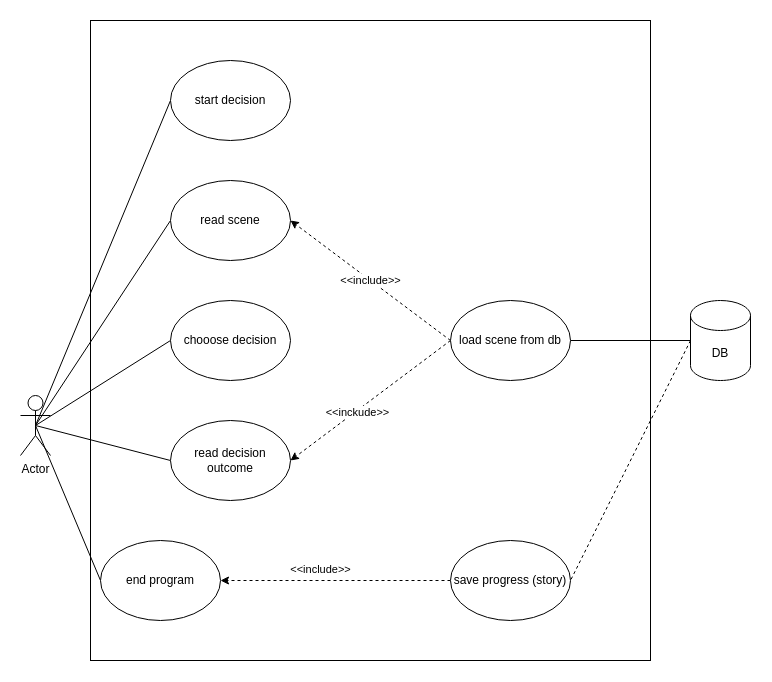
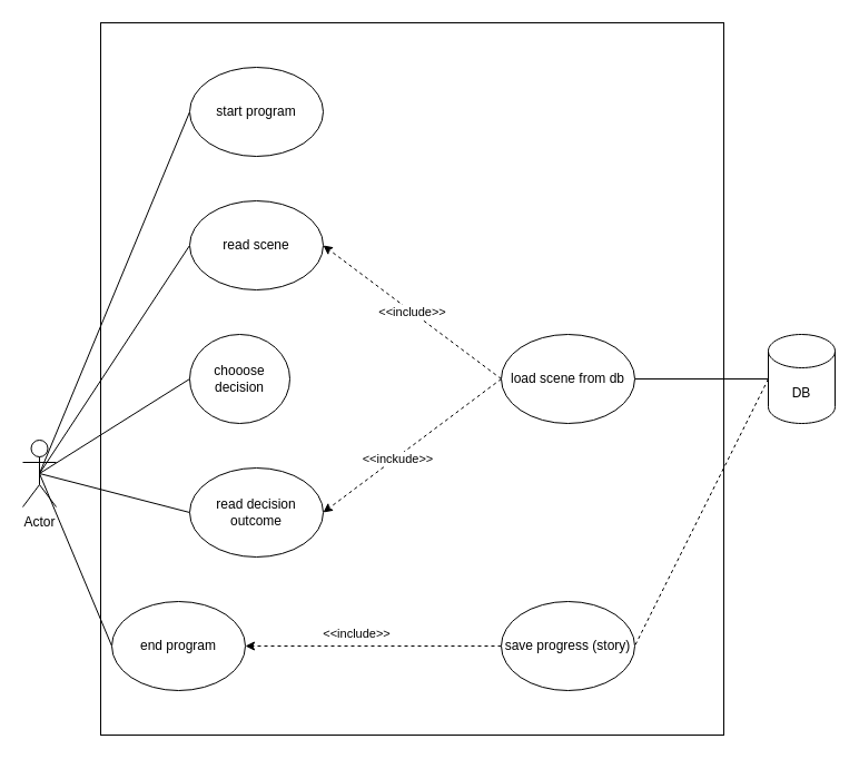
  <mxCell id="0" />
  <mxCell id="1" parent="0" />
  <mxCell id="2" value="" style="rounded=0;whiteSpace=wrap;html=1;fillColor=none;" parent="1" vertex="1"><mxGeometry x="90" y="20" width="560" height="640" as="geometry" /></mxCell>
  <mxCell id="3" style="edgeStyle=none;rounded=0;orthogonalLoop=1;jettySize=auto;html=1;exitX=0.5;exitY=0.5;exitDx=0;exitDy=0;exitPerimeter=0;entryX=0;entryY=0.5;entryDx=0;entryDy=0;endArrow=none;endFill=0;" parent="1" source="8" target="22" edge="1"><mxGeometry relative="1" as="geometry" /></mxCell>
  <mxCell id="4" style="edgeStyle=none;rounded=0;orthogonalLoop=1;jettySize=auto;html=1;exitX=0.5;exitY=0.5;exitDx=0;exitDy=0;exitPerimeter=0;entryX=0;entryY=0.5;entryDx=0;entryDy=0;endArrow=none;endFill=0;" parent="1" source="8" target="11" edge="1"><mxGeometry relative="1" as="geometry" /></mxCell>
  <mxCell id="5" style="edgeStyle=none;rounded=0;orthogonalLoop=1;jettySize=auto;html=1;exitX=0.5;exitY=0.5;exitDx=0;exitDy=0;exitPerimeter=0;entryX=0;entryY=0.5;entryDx=0;entryDy=0;endArrow=none;endFill=0;" parent="1" source="8" target="12" edge="1"><mxGeometry relative="1" as="geometry" /></mxCell>
  <mxCell id="6" style="edgeStyle=none;rounded=0;orthogonalLoop=1;jettySize=auto;html=1;exitX=0.5;exitY=0.5;exitDx=0;exitDy=0;exitPerimeter=0;entryX=0;entryY=0.5;entryDx=0;entryDy=0;endArrow=none;endFill=0;" parent="1" source="8" target="13" edge="1"><mxGeometry relative="1" as="geometry" /></mxCell>
  <mxCell id="7" style="edgeStyle=none;rounded=0;orthogonalLoop=1;jettySize=auto;html=1;exitX=0.5;exitY=0.5;exitDx=0;exitDy=0;exitPerimeter=0;entryX=0;entryY=0.5;entryDx=0;entryDy=0;endArrow=none;endFill=0;" parent="1" source="8" target="23" edge="1"><mxGeometry relative="1" as="geometry" /></mxCell>
  <mxCell id="8" value="Actor" style="shape=umlActor;verticalLabelPosition=bottom;verticalAlign=top;html=1;outlineConnect=0;" parent="1" vertex="1"><mxGeometry x="20" y="395" width="30" height="60" as="geometry" /></mxCell>
  <mxCell id="9" style="edgeStyle=none;rounded=0;orthogonalLoop=1;jettySize=auto;html=1;exitX=0;exitY=0.5;exitDx=0;exitDy=0;exitPerimeter=0;entryX=1;entryY=0.5;entryDx=0;entryDy=0;endArrow=none;endFill=0;dashed=1;" parent="1" source="10" target="21" edge="1"><mxGeometry relative="1" as="geometry" /></mxCell>
  <mxCell id="10" value="DB" style="shape=cylinder3;whiteSpace=wrap;html=1;boundedLbl=1;backgroundOutline=1;size=15;" parent="1" vertex="1"><mxGeometry x="690" y="300" width="60" height="80" as="geometry" /></mxCell>
  <mxCell id="11" value="read scene" style="ellipse;whiteSpace=wrap;html=1;" parent="1" vertex="1"><mxGeometry x="170" y="180" width="120" height="80" as="geometry" /></mxCell>
- <mxCell id="12" value="chooose decision" style="ellipse;whiteSpace=wrap;html=1;" parent="1" vertex="1"><mxGeometry x="170" y="300" width="120" height="80" as="geometry" /></mxCell>
+ <mxCell id="12" value="chooose decision" style="ellipse;whiteSpace=wrap;html=1;" parent="1" vertex="1"><mxGeometry x="170" y="300" width="90" height="80" as="geometry" /></mxCell>
  <mxCell id="13" value="read decision outcome" style="ellipse;whiteSpace=wrap;html=1;fillColor=#ffffff;" parent="1" vertex="1"><mxGeometry x="170" y="420" width="120" height="80" as="geometry" /></mxCell>
  <mxCell id="14" value="&amp;lt;&amp;lt;include&amp;gt;&amp;gt;" style="rounded=0;orthogonalLoop=1;jettySize=auto;html=1;exitX=0;exitY=0.5;exitDx=0;exitDy=0;entryX=1;entryY=0.5;entryDx=0;entryDy=0;dashed=1;" parent="1" source="18" target="11" edge="1"><mxGeometry relative="1" as="geometry" /></mxCell>
  <mxCell id="15" style="edgeStyle=none;rounded=0;orthogonalLoop=1;jettySize=auto;html=1;exitX=0;exitY=0.5;exitDx=0;exitDy=0;entryX=1;entryY=0.5;entryDx=0;entryDy=0;dashed=1;" parent="1" source="18" target="13" edge="1"><mxGeometry relative="1" as="geometry" /></mxCell>
  <mxCell id="16" value="&amp;lt;&amp;lt;inckude&amp;gt;&amp;gt;" style="edgeLabel;html=1;align=center;verticalAlign=middle;resizable=0;points=[];" parent="15" vertex="1" connectable="0"><mxGeometry x="0.175" y="1" relative="1" as="geometry"><mxPoint as="offset" /></mxGeometry></mxCell>
  <mxCell id="17" style="edgeStyle=none;rounded=0;orthogonalLoop=1;jettySize=auto;html=1;exitX=1;exitY=0.5;exitDx=0;exitDy=0;entryX=0;entryY=0.5;entryDx=0;entryDy=0;entryPerimeter=0;endArrow=none;endFill=0;" parent="1" source="18" target="10" edge="1"><mxGeometry relative="1" as="geometry" /></mxCell>
  <mxCell id="18" value="load scene from db" style="ellipse;whiteSpace=wrap;html=1;fillColor=#ffffff;" parent="1" vertex="1"><mxGeometry x="450" y="300" width="120" height="80" as="geometry" /></mxCell>
  <mxCell id="19" style="edgeStyle=none;rounded=0;orthogonalLoop=1;jettySize=auto;html=1;exitX=0;exitY=0.5;exitDx=0;exitDy=0;entryX=1;entryY=0.5;entryDx=0;entryDy=0;dashed=1;" parent="1" source="21" target="23" edge="1"><mxGeometry relative="1" as="geometry" /></mxCell>
  <mxCell id="20" value="&amp;lt;&amp;lt;include&amp;gt;&amp;gt;" style="edgeLabel;html=1;align=center;verticalAlign=middle;resizable=0;points=[];" parent="19" vertex="1" connectable="0"><mxGeometry x="0.201" y="4" relative="1" as="geometry"><mxPoint x="7.1" y="-15.76" as="offset" /></mxGeometry></mxCell>
  <mxCell id="21" value="save progress (story)" style="ellipse;whiteSpace=wrap;html=1;fillColor=#ffffff;" parent="1" vertex="1"><mxGeometry x="450" y="540" width="120" height="80" as="geometry" /></mxCell>
- <mxCell id="22" value="start decision" style="ellipse;whiteSpace=wrap;html=1;fillColor=#ffffff;" parent="1" vertex="1"><mxGeometry x="170" y="60" width="120" height="80" as="geometry" /></mxCell>
+ <mxCell id="22" value="start program" style="ellipse;whiteSpace=wrap;html=1;fillColor=#ffffff;" parent="1" vertex="1"><mxGeometry x="170" y="60" width="120" height="80" as="geometry" /></mxCell>
  <mxCell id="23" value="end program" style="ellipse;whiteSpace=wrap;html=1;fillColor=#ffffff;" parent="1" vertex="1"><mxGeometry x="100" y="540" width="120" height="80" as="geometry" /></mxCell>
